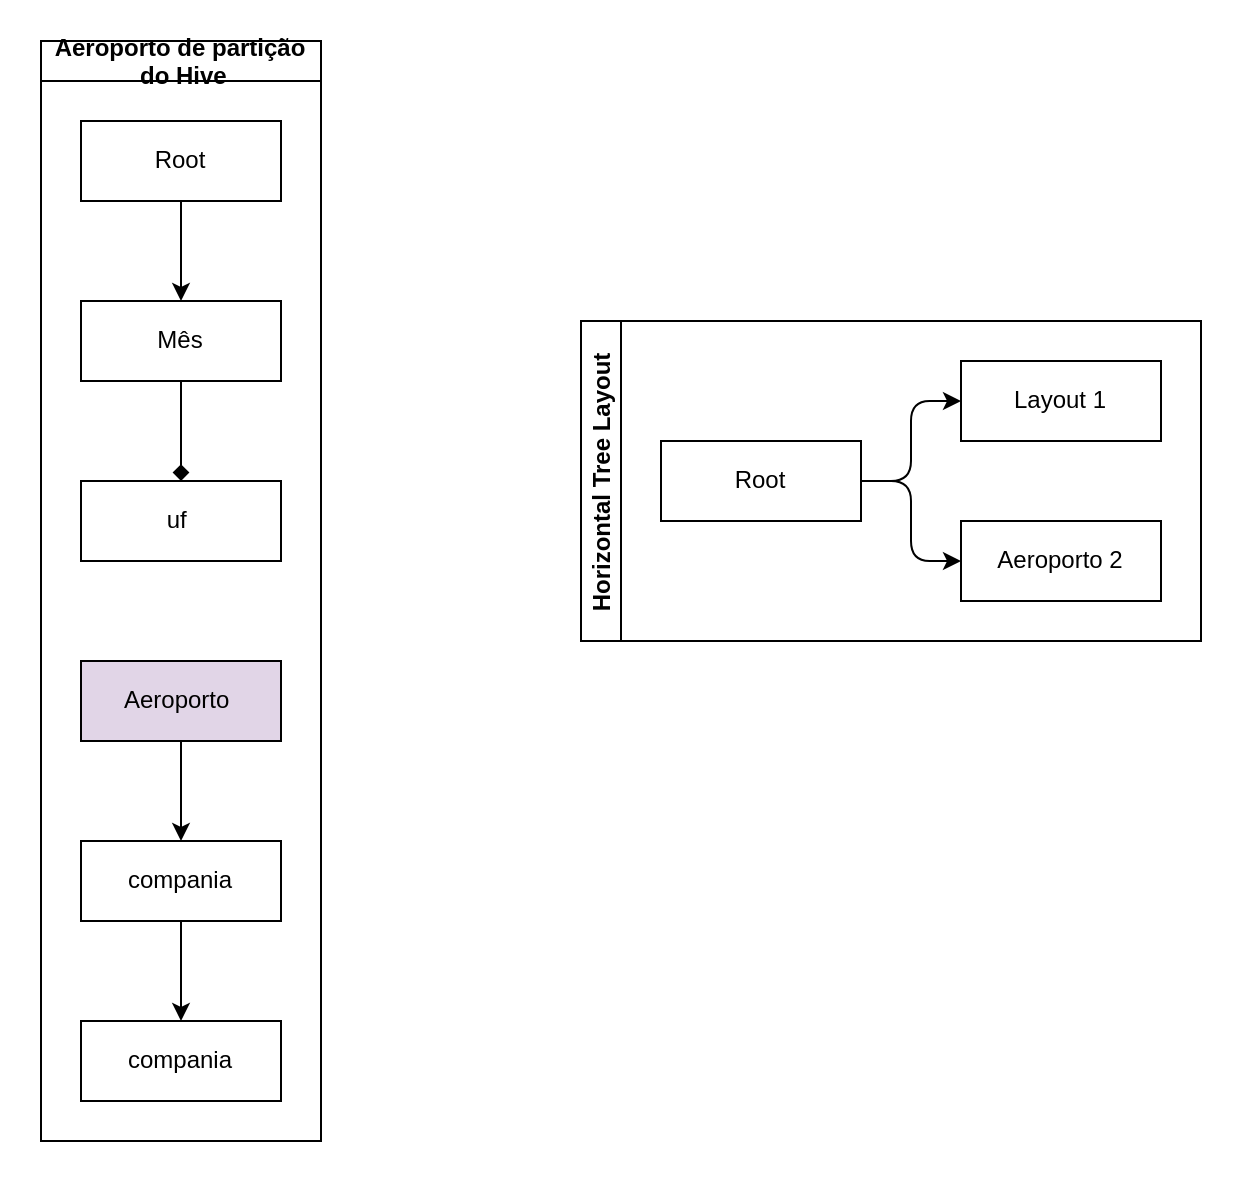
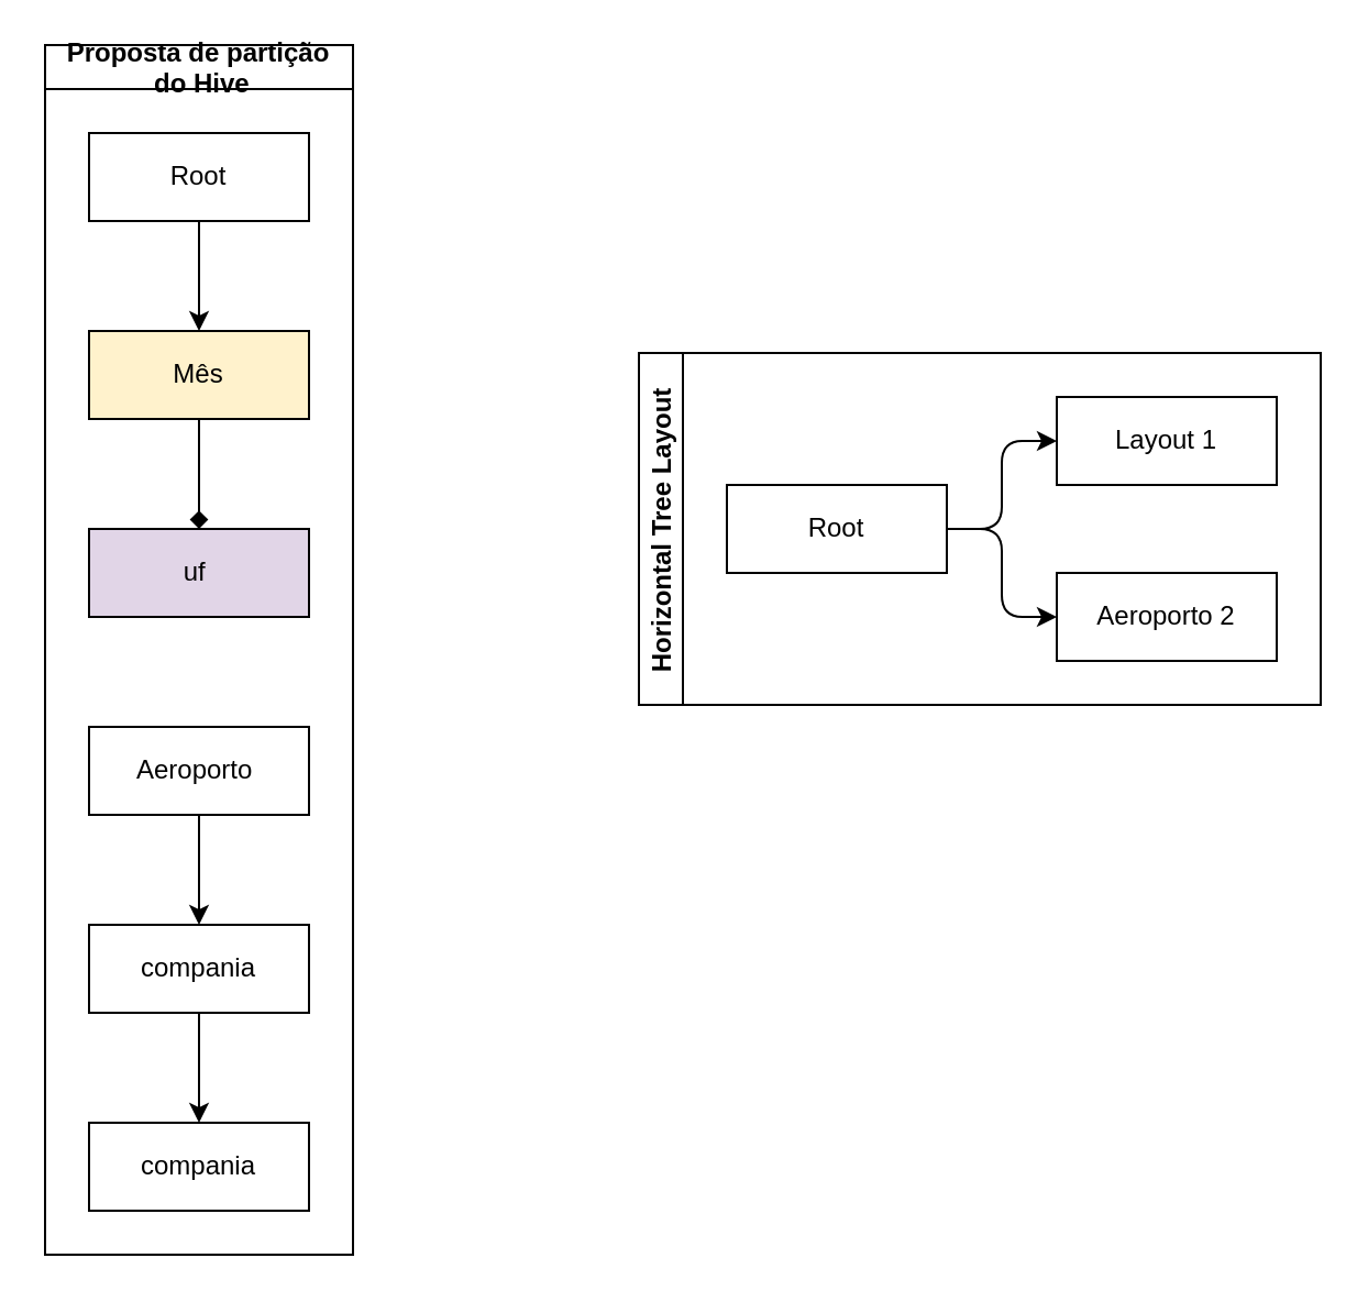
  <mxCell id="0" />
  <mxCell id="1" parent="0" />
- <mxCell id="2" value="Aeroporto de partição&#10; do Hive" style="swimlane;startSize=20;horizontal=1;childLayout=treeLayout;horizontalTree=0;resizable=0;containerType=tree;fontSize=12;" vertex="1" parent="1"><mxGeometry x="20" y="20" width="140" height="550" as="geometry" /></mxCell>
+ <mxCell id="2" value="Proposta de partição&#10; do Hive" style="swimlane;startSize=20;horizontal=1;childLayout=treeLayout;horizontalTree=0;resizable=0;containerType=tree;fontSize=12;" vertex="1" parent="1"><mxGeometry x="20" y="20" width="140" height="550" as="geometry" /></mxCell>
  <mxCell id="3" value="Root" style="whiteSpace=wrap;html=1;" vertex="1" parent="2"><mxGeometry x="20" y="40" width="100" height="40" as="geometry" /></mxCell>
- <mxCell id="4" value="Mês" style="whiteSpace=wrap;html=1;" vertex="1" parent="2"><mxGeometry x="20" y="130" width="100" height="40" as="geometry" /></mxCell>
+ <mxCell id="4" value="Mês" style="whiteSpace=wrap;html=1;fillColor=#fff2cc;" vertex="1" parent="2"><mxGeometry x="20" y="130" width="100" height="40" as="geometry" /></mxCell>
  <mxCell id="5" value="" style="edgeStyle=elbowEdgeStyle;elbow=vertical;html=1;rounded=1;curved=0;sourcePerimeterSpacing=0;targetPerimeterSpacing=0;startSize=6;endSize=6;" edge="1" parent="2" source="3" target="4"><mxGeometry relative="1" as="geometry" /></mxCell>
  <mxCell id="6" value="" style="edgeStyle=elbowEdgeStyle;elbow=vertical;html=1;rounded=1;curved=0;sourcePerimeterSpacing=0;targetPerimeterSpacing=0;startSize=6;endSize=6;endArrow=diamond;" edge="1" target="7" source="4" parent="2"><mxGeometry relative="1" as="geometry"><mxPoint x="144" y="540" as="sourcePoint" /></mxGeometry></mxCell>
- <mxCell id="7" value="uf&amp;nbsp;" style="whiteSpace=wrap;html=1;" vertex="1" parent="2"><mxGeometry x="20" y="220" width="100" height="40" as="geometry" /></mxCell>
- <mxCell id="8" value="Aeroporto&amp;nbsp;" style="whiteSpace=wrap;html=1;fillColor=#e1d5e7;" vertex="1" parent="2"><mxGeometry x="20" y="310" width="100" height="40" as="geometry" /></mxCell>
+ <mxCell id="7" value="uf&amp;nbsp;" style="whiteSpace=wrap;html=1;fillColor=#e1d5e7;" vertex="1" parent="2"><mxGeometry x="20" y="220" width="100" height="40" as="geometry" /></mxCell>
+ <mxCell id="8" value="Aeroporto&amp;nbsp;" style="whiteSpace=wrap;html=1;" vertex="1" parent="2"><mxGeometry x="20" y="310" width="100" height="40" as="geometry" /></mxCell>
  <mxCell id="9" value="" style="edgeStyle=elbowEdgeStyle;elbow=vertical;html=1;rounded=1;curved=0;sourcePerimeterSpacing=0;targetPerimeterSpacing=0;startSize=6;endSize=6;" edge="1" target="10" source="8" parent="2"><mxGeometry relative="1" as="geometry"><mxPoint x="410" y="720" as="sourcePoint" /></mxGeometry></mxCell>
  <mxCell id="10" value="compania" style="whiteSpace=wrap;html=1;" vertex="1" parent="2"><mxGeometry x="20" y="400" width="100" height="40" as="geometry" /></mxCell>
  <mxCell id="11" value="" style="edgeStyle=elbowEdgeStyle;elbow=vertical;html=1;rounded=1;curved=0;sourcePerimeterSpacing=0;targetPerimeterSpacing=0;startSize=6;endSize=6;" edge="1" target="12" source="10" parent="2"><mxGeometry relative="1" as="geometry"><mxPoint x="170" y="570" as="sourcePoint" /></mxGeometry></mxCell>
  <mxCell id="12" value="compania" style="whiteSpace=wrap;html=1;" vertex="1" parent="2"><mxGeometry x="20" y="490" width="100" height="40" as="geometry" /></mxCell>
  <mxCell id="13" value="Horizontal Tree Layout" style="swimlane;startSize=20;horizontal=0;childLayout=treeLayout;horizontalTree=1;resizable=0;containerType=tree;fontSize=12;" vertex="1" parent="1"><mxGeometry x="290" y="160" width="310" height="160" as="geometry" /></mxCell>
  <mxCell id="14" value="Root" style="whiteSpace=wrap;html=1;" vertex="1" parent="13"><mxGeometry x="40" y="60" width="100" height="40" as="geometry" /></mxCell>
  <mxCell id="15" value="Layout 1" style="whiteSpace=wrap;html=1;" vertex="1" parent="13"><mxGeometry x="190" y="20" width="100" height="40" as="geometry" /></mxCell>
  <mxCell id="16" value="" style="edgeStyle=elbowEdgeStyle;elbow=vertical;html=1;rounded=1;curved=0;sourcePerimeterSpacing=0;targetPerimeterSpacing=0;startSize=6;endSize=6;" edge="1" parent="13" source="14" target="15"><mxGeometry relative="1" as="geometry" /></mxCell>
  <mxCell id="17" value="Aeroporto 2" style="whiteSpace=wrap;html=1;" vertex="1" parent="13"><mxGeometry x="190" y="100" width="100" height="40" as="geometry" /></mxCell>
  <mxCell id="18" value="" style="edgeStyle=elbowEdgeStyle;elbow=vertical;html=1;rounded=1;curved=0;sourcePerimeterSpacing=0;targetPerimeterSpacing=0;startSize=6;endSize=6;" edge="1" parent="13" source="14" target="17"><mxGeometry relative="1" as="geometry" /></mxCell>
